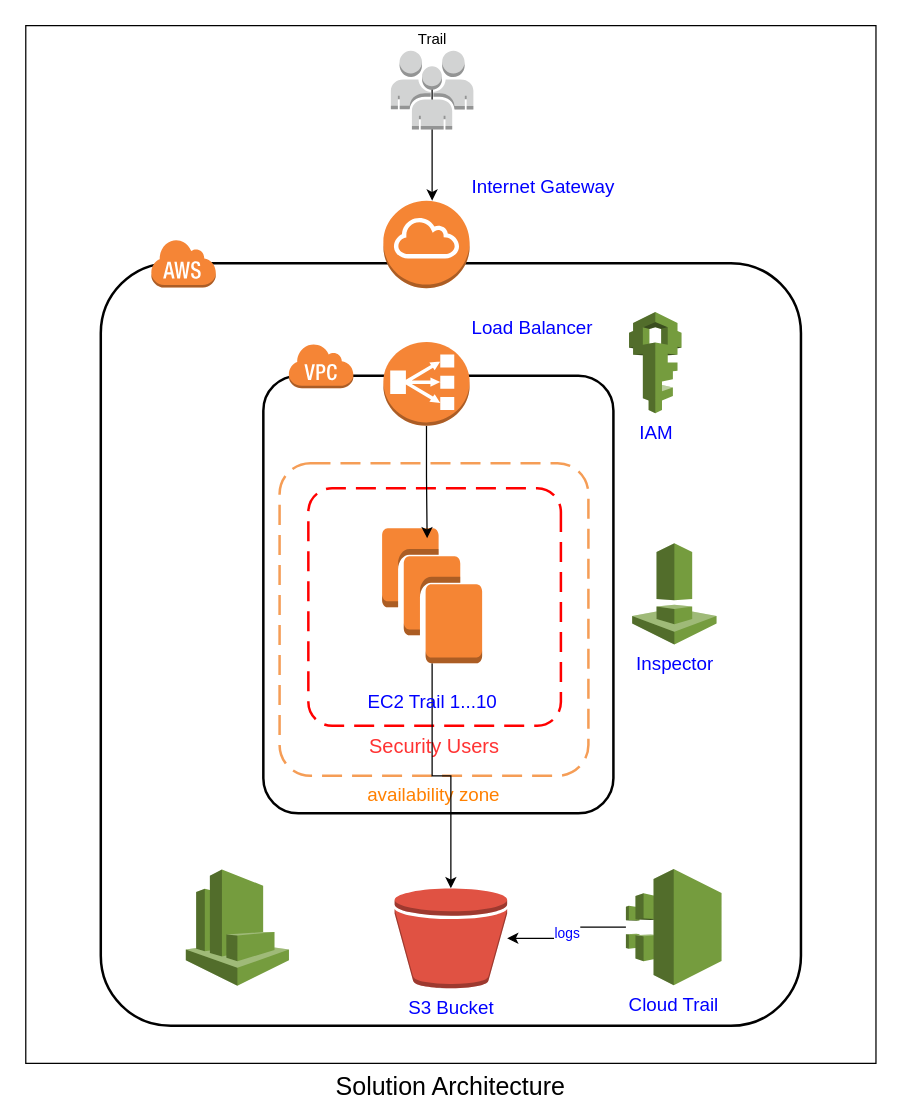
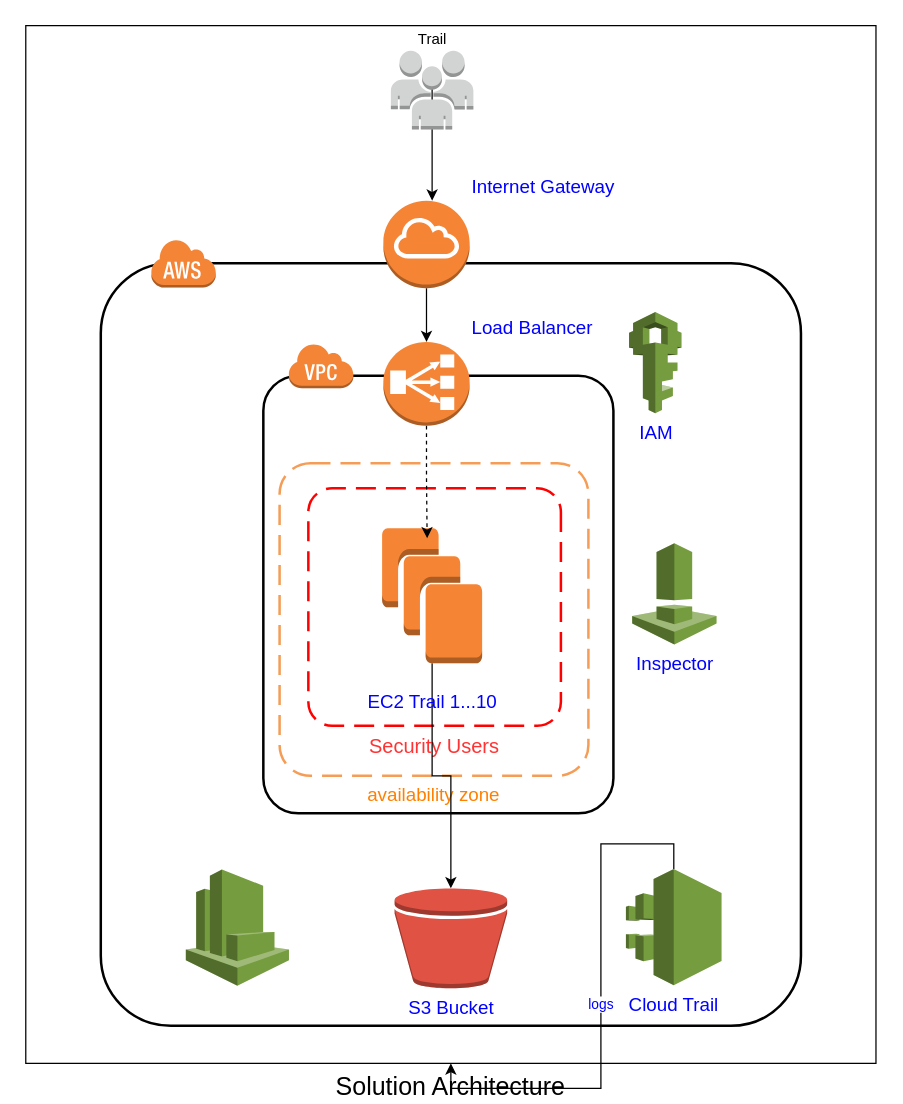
  <mxCell id="0" />
  <mxCell id="1" parent="0" />
  <mxCell id="2" value="Solution Architecture" style="rounded=0;whiteSpace=wrap;html=1;fontSize=20;fontColor=#000000;verticalAlign=top;labelPosition=center;verticalLabelPosition=bottom;align=center;" vertex="1" parent="1"><mxGeometry x="20" y="20" width="680" height="830" as="geometry" /></mxCell>
  <mxCell id="3" value="" style="rounded=1;arcSize=10;dashed=0;strokeColor=#000000;fillColor=none;gradientColor=none;strokeWidth=2;" vertex="1" parent="1"><mxGeometry x="80" y="210" width="560" height="610" as="geometry" /></mxCell>
  <mxCell id="4" value="" style="rounded=1;arcSize=10;dashed=0;strokeColor=#000000;fillColor=none;gradientColor=none;strokeWidth=2;" vertex="1" parent="1"><mxGeometry x="210" y="300" width="280" height="350" as="geometry" /></mxCell>
  <mxCell id="5" value="availability zone" style="rounded=1;arcSize=10;dashed=1;strokeColor=#F59D56;fillColor=none;gradientColor=none;dashPattern=8 4;strokeWidth=2;html=0;verticalAlign=top;labelPosition=center;verticalLabelPosition=bottom;align=center;fontColor=#FF8000;fontSize=15;" vertex="1" parent="1"><mxGeometry x="223" y="370" width="247" height="250" as="geometry" /></mxCell>
  <mxCell id="6" value="" style="dashed=0;html=1;shape=mxgraph.aws3.cloud;fillColor=#F58536;gradientColor=none;dashed=0;" vertex="1" parent="1"><mxGeometry x="120" y="190.5" width="52" height="39" as="geometry" /></mxCell>
  <mxCell id="7" value="" style="dashed=0;html=1;shape=mxgraph.aws3.virtual_private_cloud;fillColor=#F58536;gradientColor=none;dashed=0;" vertex="1" parent="1"><mxGeometry x="230" y="274" width="52" height="36" as="geometry" /></mxCell>
  <mxCell id="8" value="Security Users" style="rounded=1;arcSize=10;dashed=1;strokeColor=#ff0000;fillColor=none;gradientColor=none;dashPattern=8 4;strokeWidth=2;verticalAlign=top;labelPosition=center;verticalLabelPosition=bottom;align=center;fontColor=#FF3333;direction=south;fontSize=16;" vertex="1" parent="1"><mxGeometry x="246" y="390" width="202" height="190" as="geometry" /></mxCell>
  <mxCell id="9" value="S3 Bucket" style="outlineConnect=0;dashed=0;verticalLabelPosition=bottom;verticalAlign=top;align=center;html=1;shape=mxgraph.aws3.bucket;fillColor=#E05243;gradientColor=none;fontSize=15;fontColor=#0000FF;" vertex="1" parent="1"><mxGeometry x="315" y="710" width="90" height="80" as="geometry" /></mxCell>
  <mxCell id="10" style="edgeStyle=orthogonalEdgeStyle;rounded=0;orthogonalLoop=1;jettySize=auto;html=1;" edge="1" parent="1" source="11" target="9"><mxGeometry relative="1" as="geometry" /></mxCell>
  <mxCell id="11" value="&lt;p style=&quot;font-size: 15px;&quot;&gt;EC2 Trail 1...10&lt;/p&gt;" style="outlineConnect=0;dashed=0;verticalLabelPosition=bottom;verticalAlign=top;align=center;html=1;shape=mxgraph.aws3.instances;fillColor=#F58534;gradientColor=none;fontColor=#0000FF;fontSize=15;" vertex="1" parent="1"><mxGeometry x="305" y="422" width="80" height="108" as="geometry" /></mxCell>
  <mxCell id="12" value="IAM" style="outlineConnect=0;dashed=0;verticalLabelPosition=bottom;verticalAlign=top;align=center;html=1;shape=mxgraph.aws3.iam;fillColor=#759C3E;gradientColor=none;fontSize=15;fontColor=#0000FF;" vertex="1" parent="1"><mxGeometry x="502.5" y="249" width="42" height="81" as="geometry" /></mxCell>
+ <mxCell id="13" value="" style="edgeStyle=orthogonalEdgeStyle;rounded=0;orthogonalLoop=1;jettySize=auto;html=1;" edge="1" parent="1" source="14" target="18"><mxGeometry relative="1" as="geometry" /></mxCell>
  <mxCell id="14" value="Internet Gateway" style="outlineConnect=0;dashed=0;verticalLabelPosition=top;verticalAlign=bottom;align=left;html=1;shape=mxgraph.aws3.internet_gateway;fillColor=#F58534;gradientColor=none;fontColor=#0000FF;labelPosition=right;fontSize=15;" vertex="1" parent="1"><mxGeometry x="306" y="160" width="69" height="70" as="geometry" /></mxCell>
  <mxCell id="15" value="" style="edgeStyle=orthogonalEdgeStyle;rounded=0;orthogonalLoop=1;jettySize=auto;html=1;" edge="1" parent="1"><mxGeometry relative="1" as="geometry"><mxPoint x="345" y="60" as="sourcePoint" /><mxPoint x="345" y="160" as="targetPoint" /><Array as="points"><mxPoint x="345" y="120" /><mxPoint x="345" y="120" /></Array></mxGeometry></mxCell>
  <mxCell id="16" value="Trail" style="outlineConnect=0;dashed=0;verticalLabelPosition=top;verticalAlign=bottom;align=center;html=1;shape=mxgraph.aws3.users;fillColor=#D2D3D3;gradientColor=none;labelPosition=center;" vertex="1" parent="1"><mxGeometry x="312" y="40" width="66" height="63" as="geometry" /></mxCell>
- <mxCell id="17" style="edgeStyle=orthogonalEdgeStyle;rounded=0;orthogonalLoop=1;jettySize=auto;html=1;exitX=0.5;exitY=1;exitDx=0;exitDy=0;exitPerimeter=0;entryX=0.45;entryY=0.074;entryDx=0;entryDy=0;entryPerimeter=0;fontColor=#0000FF;" edge="1" parent="1" source="18" target="11"><mxGeometry relative="1" as="geometry" /></mxCell>
+ <mxCell id="17" style="edgeStyle=orthogonalEdgeStyle;rounded=0;orthogonalLoop=1;jettySize=auto;html=1;exitX=0.5;exitY=1;exitDx=0;exitDy=0;exitPerimeter=0;entryX=0.45;entryY=0.074;entryDx=0;entryDy=0;entryPerimeter=0;fontColor=#0000FF;dashed=1;" edge="1" parent="1" source="18" target="11"><mxGeometry relative="1" as="geometry" /></mxCell>
  <mxCell id="18" value="Load Balancer" style="outlineConnect=0;dashed=0;verticalLabelPosition=top;verticalAlign=bottom;align=left;html=1;shape=mxgraph.aws3.classic_load_balancer;fillColor=#F58536;gradientColor=none;fontColor=#0000FF;labelPosition=right;fontSize=15;" vertex="1" parent="1"><mxGeometry x="306" y="273" width="69" height="67" as="geometry" /></mxCell>
- <mxCell id="19" value="logs" style="edgeStyle=orthogonalEdgeStyle;rounded=0;orthogonalLoop=1;jettySize=auto;html=1;fontColor=#0000FF;" edge="1" parent="1" source="20" target="9"><mxGeometry relative="1" as="geometry" /></mxCell>
+ <mxCell id="19" value="logs" style="edgeStyle=orthogonalEdgeStyle;rounded=0;orthogonalLoop=1;jettySize=auto;html=1;fontColor=#0000FF;" edge="1" parent="1" source="20" target="2"><mxGeometry relative="1" as="geometry" /></mxCell>
  <mxCell id="20" value="Cloud Trail" style="outlineConnect=0;dashed=0;verticalLabelPosition=bottom;verticalAlign=top;align=center;html=1;shape=mxgraph.aws3.cloudtrail;fillColor=#759C3E;gradientColor=none;fontColor=#0000FF;fontSize=15;" vertex="1" parent="1"><mxGeometry x="500" y="694.5" width="76.5" height="93" as="geometry" /></mxCell>
  <mxCell id="21" value="" style="outlineConnect=0;dashed=0;verticalLabelPosition=bottom;verticalAlign=top;align=center;html=1;shape=mxgraph.aws3.cloudwatch;fillColor=#759C3E;gradientColor=none;fontSize=15;fontColor=#0000FF;" vertex="1" parent="1"><mxGeometry x="148" y="695" width="82.5" height="93" as="geometry" /></mxCell>
  <mxCell id="22" value="Inspector" style="outlineConnect=0;dashed=0;verticalLabelPosition=bottom;verticalAlign=top;align=center;html=1;shape=mxgraph.aws3.inspector;fillColor=#759C3E;gradientColor=none;fontSize=15;fontColor=#0000FF;" vertex="1" parent="1"><mxGeometry x="505" y="434" width="67.5" height="81" as="geometry" /></mxCell>
